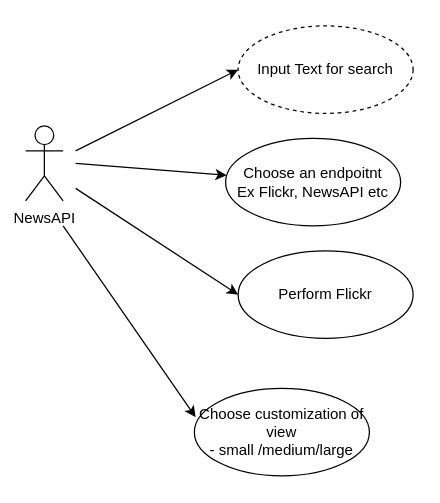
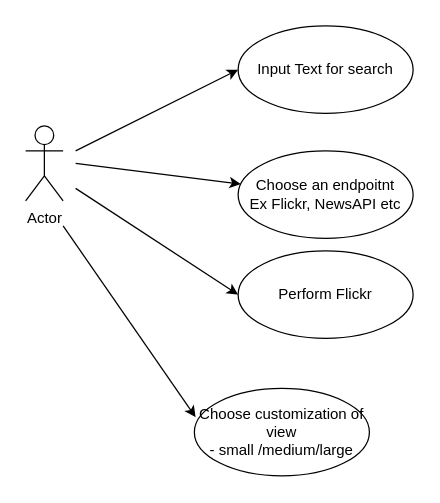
  <mxCell id="0" />
  <mxCell id="1" parent="0" />
- <mxCell id="2" value="Input Text for search" style="ellipse;whiteSpace=wrap;html=1;dashed=1;" parent="1" vertex="1"><mxGeometry x="190" y="20" width="140" height="70" as="geometry" /></mxCell>
- <mxCell id="3" value="NewsAPI" style="shape=umlActor;verticalLabelPosition=bottom;labelBackgroundColor=#ffffff;verticalAlign=top;html=1;outlineConnect=0;" parent="1" vertex="1"><mxGeometry x="20" y="100" width="30" height="60" as="geometry" /></mxCell>
+ <mxCell id="2" value="Input Text for search" style="ellipse;whiteSpace=wrap;html=1;" parent="1" vertex="1"><mxGeometry x="190" y="20" width="140" height="70" as="geometry" /></mxCell>
+ <mxCell id="3" value="Actor" style="shape=umlActor;verticalLabelPosition=bottom;labelBackgroundColor=#ffffff;verticalAlign=top;html=1;outlineConnect=0;" parent="1" vertex="1"><mxGeometry x="20" y="100" width="30" height="60" as="geometry" /></mxCell>
  <mxCell id="4" value="" style="endArrow=classic;html=1;entryX=0;entryY=0.5;entryDx=0;entryDy=0;" parent="1" target="2" edge="1"><mxGeometry width="50" height="50" relative="1" as="geometry"><mxPoint x="60" y="120" as="sourcePoint" /><mxPoint x="130" y="60" as="targetPoint" /></mxGeometry></mxCell>
  <mxCell id="5" value="Perform Flickr" style="ellipse;whiteSpace=wrap;html=1;" parent="1" vertex="1"><mxGeometry x="190" y="200" width="140" height="70" as="geometry" /></mxCell>
  <mxCell id="6" value="" style="endArrow=classic;html=1;entryX=0;entryY=0.5;entryDx=0;entryDy=0;" parent="1" target="5" edge="1"><mxGeometry width="50" height="50" relative="1" as="geometry"><mxPoint x="60" y="150" as="sourcePoint" /><mxPoint x="170" y="200" as="targetPoint" /></mxGeometry></mxCell>
- <mxCell id="7" value="Choose an endpoitnt&lt;br&gt;Ex Flickr, NewsAPI etc" style="ellipse;whiteSpace=wrap;html=1;" parent="1" vertex="1"><mxGeometry x="180" y="110" width="140" height="70" as="geometry" /></mxCell>
+ <mxCell id="7" value="Choose an endpoitnt&lt;br&gt;Ex Flickr, NewsAPI etc" style="ellipse;whiteSpace=wrap;html=1;" parent="1" vertex="1"><mxGeometry x="190" y="120" width="140" height="70" as="geometry" /></mxCell>
  <mxCell id="8" value="" style="endArrow=classic;html=1;" parent="1" target="7" edge="1"><mxGeometry width="50" height="50" relative="1" as="geometry"><mxPoint x="60" y="130" as="sourcePoint" /><mxPoint x="540" y="290" as="targetPoint" /></mxGeometry></mxCell>
  <mxCell id="9" value="" style="endArrow=classic;html=1;entryX=0.007;entryY=0.329;entryDx=0;entryDy=0;entryPerimeter=0;" parent="1" target="10" edge="1"><mxGeometry width="50" height="50" relative="1" as="geometry"><mxPoint x="50" y="180" as="sourcePoint" /><mxPoint x="180" y="330" as="targetPoint" /></mxGeometry></mxCell>
  <mxCell id="10" value="Choose customization of view&lt;br&gt;- small /medium/large" style="ellipse;whiteSpace=wrap;html=1;" parent="1" vertex="1"><mxGeometry x="155" y="310" width="140" height="70" as="geometry" /></mxCell>
